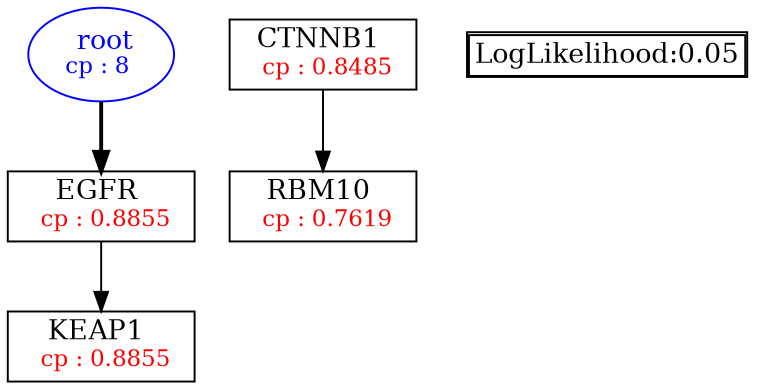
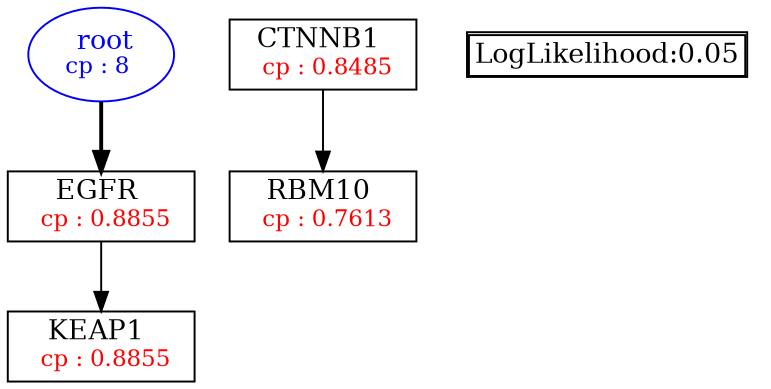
  digraph {
    fontsize=10
    node [shape=box]
    edge [style=solid]
    n1 [color=Blue label=<<font color='Blue'> root</font><br/><font color='Blue' POINT-SIZE='12'>cp : 8 </font>> shape=oval]
    n2 [label=<EGFR <br/> <font color='Red' POINT-SIZE='12'> cp : 0.8855 </font>>]
    n3 [label=<KEAP1 <br/> <font color='Red' POINT-SIZE='12'> cp : 0.8855 </font>>]
    n4 [label=<CTNNB1 <br/> <font color='Red' POINT-SIZE='12'> cp : 0.8485 </font>>]
-   n5 [label=<RBM10 <br/> <font color='Red' POINT-SIZE='12'> cp : 0.7619 </font>>]
+   n5 [label=<RBM10 <br/> <font color='Red' POINT-SIZE='12'> cp : 0.7613 </font>>]
    n6 [label=<<TABLE BORDER="1" CELLBORDER="1" CELLSPACING="0" >     <TR><TD ALIGN="LEFT">LogLikelihood:0.05</TD></TR>     </TABLE>> shape=plaintext]
    n1 -> n2 [style=bold]
    n2 -> n3
    n4 -> n5
  }
